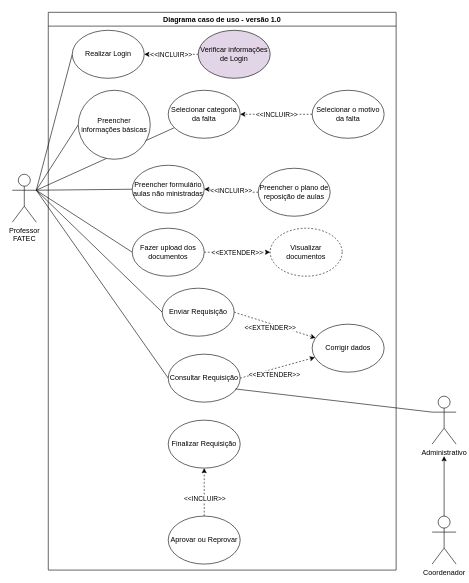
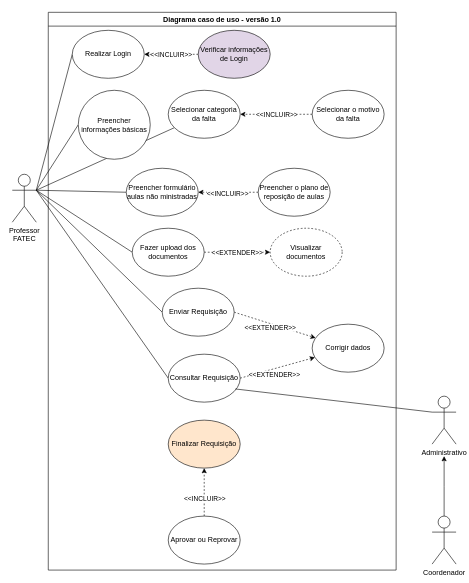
  <mxCell id="0" />
  <mxCell id="1" parent="0" />
  <mxCell id="2" style="rounded=0;orthogonalLoop=1;jettySize=auto;html=1;exitX=1;exitY=0.333;exitDx=0;exitDy=0;exitPerimeter=0;entryX=0;entryY=0.5;entryDx=0;entryDy=0;startArrow=none;startFill=0;endArrow=none;endFill=0;" edge="1" parent="1" source="9" target="10"><mxGeometry relative="1" as="geometry" /></mxCell>
  <mxCell id="3" style="rounded=0;orthogonalLoop=1;jettySize=auto;html=1;exitX=1;exitY=0.333;exitDx=0;exitDy=0;exitPerimeter=0;entryX=0;entryY=0.5;entryDx=0;entryDy=0;startArrow=none;startFill=0;endArrow=none;endFill=0;" edge="1" parent="1" source="9" target="14"><mxGeometry relative="1" as="geometry" /></mxCell>
  <mxCell id="4" style="rounded=0;orthogonalLoop=1;jettySize=auto;html=1;exitX=1;exitY=0.333;exitDx=0;exitDy=0;exitPerimeter=0;startArrow=none;startFill=0;endArrow=none;endFill=0;" edge="1" parent="1" source="9" target="15"><mxGeometry relative="1" as="geometry" /></mxCell>
  <mxCell id="5" style="rounded=0;orthogonalLoop=1;jettySize=auto;html=1;exitX=1;exitY=0.333;exitDx=0;exitDy=0;exitPerimeter=0;entryX=0;entryY=0.5;entryDx=0;entryDy=0;startArrow=none;startFill=0;endArrow=none;endFill=0;" edge="1" parent="1" source="9" target="19"><mxGeometry relative="1" as="geometry" /></mxCell>
  <mxCell id="6" style="rounded=0;orthogonalLoop=1;jettySize=auto;html=1;exitX=1;exitY=0.333;exitDx=0;exitDy=0;exitPerimeter=0;entryX=0;entryY=0.5;entryDx=0;entryDy=0;startArrow=none;startFill=0;endArrow=none;endFill=0;" edge="1" parent="1" source="9" target="25"><mxGeometry relative="1" as="geometry" /></mxCell>
  <mxCell id="7" style="rounded=0;orthogonalLoop=1;jettySize=auto;html=1;exitX=1;exitY=0.333;exitDx=0;exitDy=0;exitPerimeter=0;entryX=0;entryY=0.5;entryDx=0;entryDy=0;startArrow=none;startFill=0;endArrow=none;endFill=0;" edge="1" parent="1" source="9" target="28"><mxGeometry relative="1" as="geometry" /></mxCell>
  <mxCell id="8" style="rounded=0;orthogonalLoop=1;jettySize=auto;html=1;exitX=1;exitY=0.333;exitDx=0;exitDy=0;exitPerimeter=0;entryX=0;entryY=0.5;entryDx=0;entryDy=0;endArrow=none;endFill=0;" edge="1" parent="1" source="9" target="31"><mxGeometry relative="1" as="geometry" /></mxCell>
  <mxCell id="9" value="Professor&lt;div&gt;FATEC&lt;/div&gt;" style="shape=umlActor;verticalLabelPosition=bottom;verticalAlign=top;html=1;outlineConnect=0;" vertex="1" parent="1"><mxGeometry x="20" y="290" width="40" height="80" as="geometry" /></mxCell>
  <mxCell id="10" value="Realizar Login" style="ellipse;whiteSpace=wrap;html=1;" vertex="1" parent="1"><mxGeometry x="120" y="50" width="120" height="80" as="geometry" /></mxCell>
  <mxCell id="11" style="rounded=0;orthogonalLoop=1;jettySize=auto;html=1;exitX=0;exitY=0.5;exitDx=0;exitDy=0;dashed=1;" edge="1" parent="1" source="13" target="10"><mxGeometry relative="1" as="geometry" /></mxCell>
  <mxCell id="12" value="&amp;lt;&amp;lt;INCLUIR&amp;gt;&amp;gt;" style="edgeLabel;html=1;align=center;verticalAlign=middle;resizable=0;points=[];" vertex="1" connectable="0" parent="11"><mxGeometry x="0.016" y="-2" relative="1" as="geometry"><mxPoint y="2" as="offset" /></mxGeometry></mxCell>
  <mxCell id="13" value="Verificar informações de Login" style="ellipse;whiteSpace=wrap;html=1;fillColor=#e1d5e7;" vertex="1" parent="1"><mxGeometry x="330" y="50" width="120" height="80" as="geometry" /></mxCell>
  <mxCell id="14" value="Preencher informações básicas" style="ellipse;whiteSpace=wrap;html=1;" vertex="1" parent="1"><mxGeometry x="130" y="150" width="120" height="115" as="geometry" /></mxCell>
  <mxCell id="15" value="Selecionar categoria da falta" style="ellipse;whiteSpace=wrap;html=1;" vertex="1" parent="1"><mxGeometry x="280" y="150" width="120" height="80" as="geometry" /></mxCell>
  <mxCell id="16" style="rounded=0;orthogonalLoop=1;jettySize=auto;html=1;exitX=0;exitY=0.5;exitDx=0;exitDy=0;dashed=1;" edge="1" parent="1" source="18" target="15"><mxGeometry relative="1" as="geometry" /></mxCell>
  <mxCell id="17" value="&amp;lt;&amp;lt;INCLUIR&amp;gt;&amp;gt;" style="edgeLabel;html=1;align=center;verticalAlign=middle;resizable=0;points=[];" vertex="1" connectable="0" parent="16"><mxGeometry x="-0.25" y="3" relative="1" as="geometry"><mxPoint x="-15" y="-3" as="offset" /></mxGeometry></mxCell>
  <mxCell id="18" value="Selecionar o motivo da falta" style="ellipse;whiteSpace=wrap;html=1;" vertex="1" parent="1"><mxGeometry x="520" y="150" width="120" height="80" as="geometry" /></mxCell>
- <mxCell id="19" value="Preencher formulário aulas não ministradas" style="ellipse;whiteSpace=wrap;html=1;" vertex="1" parent="1"><mxGeometry x="220" y="275" width="120" height="80" as="geometry" /></mxCell>
+ <mxCell id="19" value="Preencher formulário aulas não ministradas" style="ellipse;whiteSpace=wrap;html=1;" vertex="1" parent="1"><mxGeometry x="210" y="280" width="120" height="80" as="geometry" /></mxCell>
  <mxCell id="20" style="edgeStyle=orthogonalEdgeStyle;rounded=0;orthogonalLoop=1;jettySize=auto;html=1;exitX=0;exitY=0.5;exitDx=0;exitDy=0;dashed=1;" edge="1" parent="1" source="22" target="19"><mxGeometry relative="1" as="geometry" /></mxCell>
  <mxCell id="21" value="&amp;lt;&amp;lt;INCLUIR&amp;gt;&amp;gt;" style="edgeLabel;html=1;align=center;verticalAlign=middle;resizable=0;points=[];" vertex="1" connectable="0" parent="20"><mxGeometry x="0.042" y="1" relative="1" as="geometry"><mxPoint as="offset" /></mxGeometry></mxCell>
  <mxCell id="22" value="Preencher o plano de reposição de aulas" style="ellipse;whiteSpace=wrap;html=1;" vertex="1" parent="1"><mxGeometry x="430" y="280" width="120" height="80" as="geometry" /></mxCell>
  <mxCell id="23" style="rounded=0;orthogonalLoop=1;jettySize=auto;html=1;exitX=1;exitY=0.5;exitDx=0;exitDy=0;dashed=1;" edge="1" parent="1" source="25" target="35"><mxGeometry relative="1" as="geometry" /></mxCell>
  <mxCell id="24" value="&amp;lt;&amp;lt;EXTENDER&amp;gt;&amp;gt;" style="edgeLabel;html=1;align=center;verticalAlign=middle;resizable=0;points=[];" vertex="1" connectable="0" parent="23"><mxGeometry x="0.265" relative="1" as="geometry"><mxPoint x="-16" as="offset" /></mxGeometry></mxCell>
  <mxCell id="25" value="Fazer upload dos documentos" style="ellipse;whiteSpace=wrap;html=1;" vertex="1" parent="1"><mxGeometry x="220" y="380" width="120" height="80" as="geometry" /></mxCell>
  <mxCell id="26" style="rounded=0;orthogonalLoop=1;jettySize=auto;html=1;exitX=1;exitY=0.5;exitDx=0;exitDy=0;dashed=1;" edge="1" parent="1" source="28" target="36"><mxGeometry relative="1" as="geometry"><mxPoint x="520" y="560" as="targetPoint" /></mxGeometry></mxCell>
  <mxCell id="27" value="&amp;lt;&amp;lt;EXTENDER&amp;gt;&amp;gt;" style="edgeLabel;html=1;align=center;verticalAlign=middle;resizable=0;points=[];" vertex="1" connectable="0" parent="26"><mxGeometry x="0.179" relative="1" as="geometry"><mxPoint x="-21" as="offset" /></mxGeometry></mxCell>
  <mxCell id="28" value="Enviar Requisição" style="ellipse;whiteSpace=wrap;html=1;" vertex="1" parent="1"><mxGeometry x="270" y="480" width="120" height="80" as="geometry" /></mxCell>
  <mxCell id="29" style="rounded=0;orthogonalLoop=1;jettySize=auto;html=1;exitX=1;exitY=0.5;exitDx=0;exitDy=0;dashed=1;" edge="1" parent="1" source="31" target="36"><mxGeometry relative="1" as="geometry" /></mxCell>
  <mxCell id="30" value="&amp;lt;&amp;lt;EXTENDER&amp;gt;&amp;gt;" style="edgeLabel;html=1;align=center;verticalAlign=middle;resizable=0;points=[];" vertex="1" connectable="0" parent="29"><mxGeometry x="0.15" relative="1" as="geometry"><mxPoint x="-15" y="13" as="offset" /></mxGeometry></mxCell>
  <mxCell id="31" value="Consultar Requisição" style="ellipse;whiteSpace=wrap;html=1;" vertex="1" parent="1"><mxGeometry x="280" y="590" width="120" height="80" as="geometry" /></mxCell>
- <mxCell id="32" value="Finalizar Requisição" style="ellipse;whiteSpace=wrap;html=1;" vertex="1" parent="1"><mxGeometry x="280" y="700" width="120" height="80" as="geometry" /></mxCell>
+ <mxCell id="32" value="Finalizar Requisição" style="ellipse;whiteSpace=wrap;html=1;fillColor=#ffe6cc;" vertex="1" parent="1"><mxGeometry x="280" y="700" width="120" height="80" as="geometry" /></mxCell>
  <mxCell id="33" style="rounded=0;orthogonalLoop=1;jettySize=auto;html=1;dashed=1;" edge="1" parent="1" source="42" target="32"><mxGeometry relative="1" as="geometry" /></mxCell>
  <mxCell id="34" value="&amp;lt;&amp;lt;INCLUIR&amp;gt;&amp;gt;" style="edgeLabel;html=1;align=center;verticalAlign=middle;resizable=0;points=[];" vertex="1" connectable="0" parent="33"><mxGeometry x="-0.233" relative="1" as="geometry"><mxPoint y="1" as="offset" /></mxGeometry></mxCell>
  <mxCell id="35" value="Visualizar documentos" style="ellipse;whiteSpace=wrap;html=1;dashed=1;" vertex="1" parent="1"><mxGeometry x="450" y="380" width="120" height="80" as="geometry" /></mxCell>
  <mxCell id="36" value="Corrigir dados" style="ellipse;whiteSpace=wrap;html=1;" vertex="1" parent="1"><mxGeometry x="520" y="540" width="120" height="80" as="geometry" /></mxCell>
  <mxCell id="37" style="edgeStyle=orthogonalEdgeStyle;rounded=0;orthogonalLoop=1;jettySize=auto;html=1;exitX=0.5;exitY=0;exitDx=0;exitDy=0;exitPerimeter=0;" edge="1" parent="1" source="38"><mxGeometry relative="1" as="geometry"><mxPoint x="740" y="760" as="targetPoint" /></mxGeometry></mxCell>
  <mxCell id="38" value="Coordenador" style="shape=umlActor;verticalLabelPosition=bottom;verticalAlign=top;html=1;outlineConnect=0;" vertex="1" parent="1"><mxGeometry x="720" y="860" width="40" height="80" as="geometry" /></mxCell>
  <mxCell id="39" value="Administrativo" style="shape=umlActor;verticalLabelPosition=bottom;verticalAlign=top;html=1;outlineConnect=0;" vertex="1" parent="1"><mxGeometry x="720" y="660" width="40" height="80" as="geometry" /></mxCell>
  <mxCell id="40" style="rounded=0;orthogonalLoop=1;jettySize=auto;html=1;exitX=0;exitY=0.333;exitDx=0;exitDy=0;exitPerimeter=0;entryX=0.933;entryY=0.725;entryDx=0;entryDy=0;entryPerimeter=0;endArrow=none;endFill=0;" edge="1" parent="1" source="39" target="31"><mxGeometry relative="1" as="geometry" /></mxCell>
  <mxCell id="41" value="Diagrama caso de uso - versão 1.0" style="swimlane;" vertex="1" parent="1"><mxGeometry x="80" width="580" height="930" as="geometry" y="20" /></mxCell>
  <mxCell id="42" value="Aprovar ou Reprovar" style="ellipse;whiteSpace=wrap;html=1;" vertex="1" parent="41"><mxGeometry x="200" y="840" width="120" height="80" as="geometry" /></mxCell>
